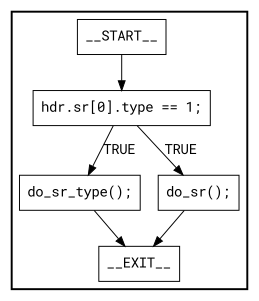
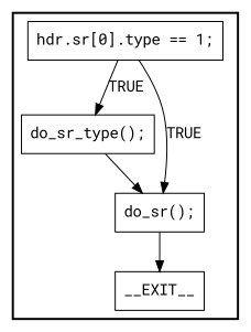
  digraph {
    fontname="Roboto Mono"
    node [fontname="Roboto Mono" shape=rectangle style=solid]
    edge [fontname="Roboto Mono"]
-   n1 [label=__START__]
    n2 [label="hdr.sr[0].type == 1;"]
    n3 [label=__EXIT__]
    n4 [label="do_sr_type();"]
    n5 [label="do_sr();"]
    subgraph cluster_1 {
      labeljust=r
      style=bold
-     n1
      n2
      n3
      n4
      n5
    }
-   n1 -> n2
    n2 -> n4 [label=TRUE]
    n2 -> n5 [label=TRUE]
-   n4 -> n3
+   n4 -> n5
    n5 -> n3
  }
